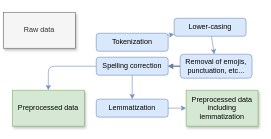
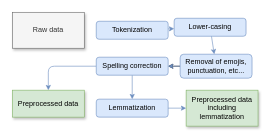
  <mxCell id="0" />
  <mxCell id="1" parent="0" />
- <mxCell id="2" value="Raw data" style="whiteSpace=wrap;html=1;rounded=1;arcSize=0;glass=0;shadow=1;fillColor=#f5f5f5;strokeColor=#666666;fontColor=#333333;" parent="1" vertex="1"><mxGeometry x="5" y="20" width="120" height="60" as="geometry" /></mxCell>
+ <mxCell id="2" value="Raw data" style="whiteSpace=wrap;html=1;rounded=1;arcSize=0;glass=0;shadow=1;fillColor=#f5f5f5;strokeColor=#666666;fontColor=#333333;" parent="1" vertex="1"><mxGeometry x="20" y="20" width="120" height="60" as="geometry" /></mxCell>
  <mxCell id="3" value="" style="edgeStyle=none;html=1;fillColor=#dae8fc;strokeColor=#6c8ebf;" parent="1" source="4" target="6" edge="1"><mxGeometry relative="1" as="geometry" /></mxCell>
- <mxCell id="4" value="Tokenization" style="whiteSpace=wrap;html=1;rounded=1;fillColor=#dae8fc;strokeColor=#6c8ebf;" parent="1" vertex="1"><mxGeometry x="160" y="55" width="120" height="30" as="geometry" /></mxCell>
+ <mxCell id="4" value="Tokenization" style="whiteSpace=wrap;html=1;rounded=1;fillColor=#dae8fc;strokeColor=#6c8ebf;" parent="1" vertex="1"><mxGeometry x="160" y="35" width="120" height="30" as="geometry" /></mxCell>
  <mxCell id="5" value="" style="edgeStyle=none;html=1;fillColor=#dae8fc;strokeColor=#6c8ebf;" parent="1" source="6" target="8" edge="1"><mxGeometry relative="1" as="geometry" /></mxCell>
  <mxCell id="6" value="Lower-casing" style="whiteSpace=wrap;html=1;rounded=1;fillColor=#dae8fc;strokeColor=#6c8ebf;" parent="1" vertex="1"><mxGeometry x="290" y="30" width="120" height="30" as="geometry" /></mxCell>
  <mxCell id="7" value="" style="edgeStyle=none;html=1;" parent="1" source="8" target="11" edge="1"><mxGeometry relative="1" as="geometry" /></mxCell>
  <mxCell id="8" value="Removal of emojis,&lt;br&gt;punctuation, etc..." style="whiteSpace=wrap;html=1;rounded=1;fillColor=#dae8fc;strokeColor=#6c8ebf;" parent="1" vertex="1"><mxGeometry x="300" y="90" width="120" height="40" as="geometry" /></mxCell>
  <mxCell id="9" value="" style="edgeStyle=none;html=1;fillColor=#dae8fc;strokeColor=#6c8ebf;" parent="1" source="11" target="12" edge="1"><mxGeometry relative="1" as="geometry"><mxPoint x="90" y="150" as="targetPoint" /><Array as="points"><mxPoint x="80" y="110" /></Array></mxGeometry></mxCell>
  <mxCell id="10" value="" style="edgeStyle=none;html=1;fillColor=#dae8fc;strokeColor=#6c8ebf;" parent="1" source="11" target="13" edge="1"><mxGeometry relative="1" as="geometry" /></mxCell>
  <mxCell id="11" value="Spelling correction" style="whiteSpace=wrap;html=1;rounded=1;fillColor=#dae8fc;strokeColor=#6c8ebf;" parent="1" vertex="1"><mxGeometry x="160" y="95" width="120" height="30" as="geometry" /></mxCell>
- <mxCell id="12" value="Preprocessed data" style="whiteSpace=wrap;html=1;rounded=1;arcSize=0;glass=0;shadow=1;fillColor=#d5e8d4;strokeColor=#82b366;" parent="1" vertex="1"><mxGeometry x="20" y="150" width="120" height="60" as="geometry" /></mxCell>
+ <mxCell id="12" value="Preprocessed data" style="whiteSpace=wrap;html=1;rounded=1;arcSize=0;glass=0;shadow=1;fillColor=#d5e8d4;strokeColor=#82b366;" parent="1" vertex="1"><mxGeometry x="20" y="150" width="120" height="45" as="geometry" /></mxCell>
  <mxCell id="13" value="Lemmatization" style="whiteSpace=wrap;html=1;rounded=1;fillColor=#dae8fc;strokeColor=#6c8ebf;" parent="1" vertex="1"><mxGeometry x="160" y="165" width="120" height="30" as="geometry" /></mxCell>
  <mxCell id="14" value="Preprocessed data&lt;br&gt;including&lt;br&gt;lemmatization" style="whiteSpace=wrap;html=1;rounded=1;arcSize=0;glass=0;shadow=1;fillColor=#d5e8d4;strokeColor=#82b366;" parent="1" vertex="1"><mxGeometry x="310" y="150" width="120" height="60" as="geometry" /></mxCell>
  <mxCell id="15" value="" style="edgeStyle=none;html=1;fillColor=#dae8fc;strokeColor=#6c8ebf;" edge="1" parent="1"><mxGeometry relative="1" as="geometry"><mxPoint x="300" y="110" as="sourcePoint" /><mxPoint x="280" y="110" as="targetPoint" /></mxGeometry></mxCell>
  <mxCell id="16" value="" style="edgeStyle=none;html=1;fillColor=#dae8fc;strokeColor=#6c8ebf;" edge="1" parent="1"><mxGeometry relative="1" as="geometry"><mxPoint x="280" y="180" as="sourcePoint" /><mxPoint x="310" y="180" as="targetPoint" /></mxGeometry></mxCell>
